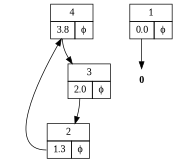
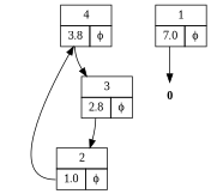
  digraph {
    fontname="Liberation Serif"
    node [fontname="Liberation Serif" margin=0 shape=none]
    edge [fontname="Liberation Serif" tailport=L]
    n1 [label=<<TABLE BORDER="0" CELLBORDER="1" CELLSPACING="0" CELLPADDING="4">          <TR><TD COLSPAN="2">4</TD></TR>          <TR><TD PORT="L"> 3.8 </TD><TD PORT="R"> ϕ </TD></TR>          </TABLE>>]
-   n2 [label=<<TABLE BORDER="0" CELLBORDER="1" CELLSPACING="0" CELLPADDING="4">          <TR><TD COLSPAN="2">3</TD></TR>          <TR><TD PORT="L"> 2.0 </TD><TD PORT="R"> ϕ </TD></TR>          </TABLE>>]
-   n3 [label=<<TABLE BORDER="0" CELLBORDER="1" CELLSPACING="0" CELLPADDING="4">          <TR><TD COLSPAN="2">2</TD></TR>          <TR><TD PORT="L"> 1.3 </TD><TD PORT="R"> ϕ </TD></TR>          </TABLE>>]
-   n4 [label=<<TABLE BORDER="0" CELLBORDER="1" CELLSPACING="0" CELLPADDING="4">          <TR><TD COLSPAN="2">1</TD></TR>          <TR><TD PORT="L"> 0.0 </TD><TD PORT="R"> ϕ </TD></TR>          </TABLE>>]
+   n2 [label=<<TABLE BORDER="0" CELLBORDER="1" CELLSPACING="0" CELLPADDING="4">          <TR><TD COLSPAN="2">3</TD></TR>          <TR><TD PORT="L"> 2.8 </TD><TD PORT="R"> ϕ </TD></TR>          </TABLE>>]
+   n3 [label=<<TABLE BORDER="0" CELLBORDER="1" CELLSPACING="0" CELLPADDING="4">          <TR><TD COLSPAN="2">2</TD></TR>          <TR><TD PORT="L"> 1.0 </TD><TD PORT="R"> ϕ </TD></TR>          </TABLE>>]
+   n4 [label=<<TABLE BORDER="0" CELLBORDER="1" CELLSPACING="0" CELLPADDING="4">          <TR><TD COLSPAN="2">1</TD></TR>          <TR><TD PORT="L"> 7.0 </TD><TD PORT="R"> ϕ </TD></TR>          </TABLE>>]
    n5 [label=<<B>0</B>>]
    n1 -> n2
    n2 -> n3
    n3 -> n1
    n4 -> n5
  }
